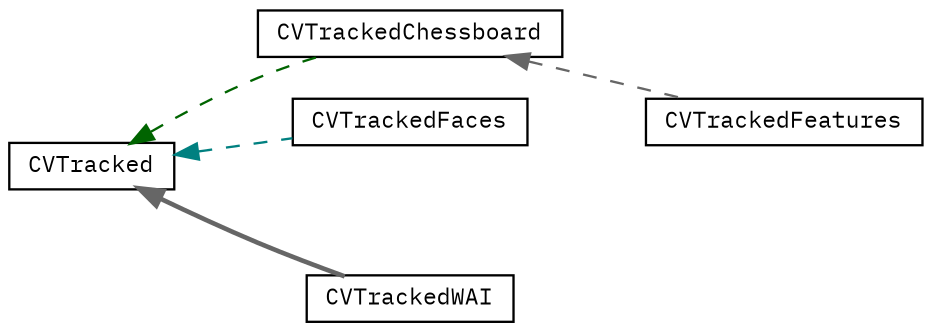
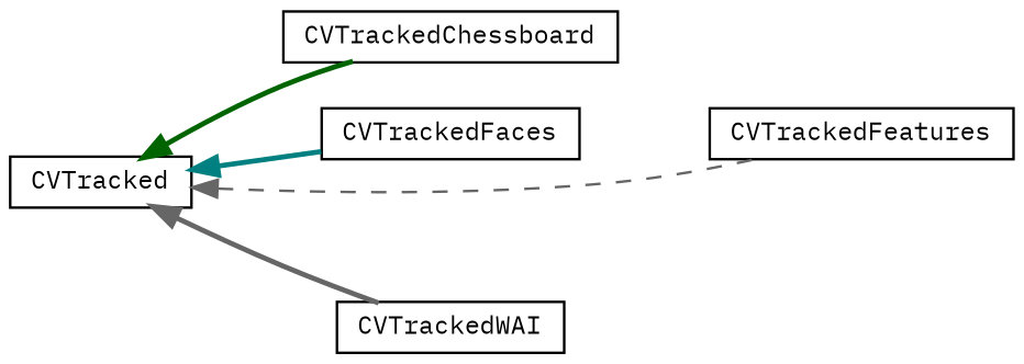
  digraph {
    fontname="IBM Plex Mono"
    rankdir=LR
    node [color=black fillcolor=white fontname="IBM Plex Mono" fontsize=10 shape=record style=filled]
    edge [color=gray40 dir=back fontname="IBM Plex Mono" fontsize=10 labelfontname="Arial.ttf" labelfontsize=10 style=bold]
    n1 [height=0.2 label=CVTracked width=0.4]
    n2 [height=0.2 label=CVTrackedChessboard width=0.4]
    n3 [height=0.2 label=CVTrackedFaces width=0.4]
    n4 [height=0.2 label=CVTrackedFeatures width=0.4]
    n5 [height=0.2 label=CVTrackedWAI width=0.4]
-   n1 -> n2 [color=darkgreen style=dashed]
-   n1 -> n3 [color=teal style=dashed]
-   n2 -> n4 [style=dashed]
+   n1 -> n2 [color=darkgreen]
+   n1 -> n3 [color=teal]
+   n1 -> n4 [style=dashed]
    n1 -> n5
  }
